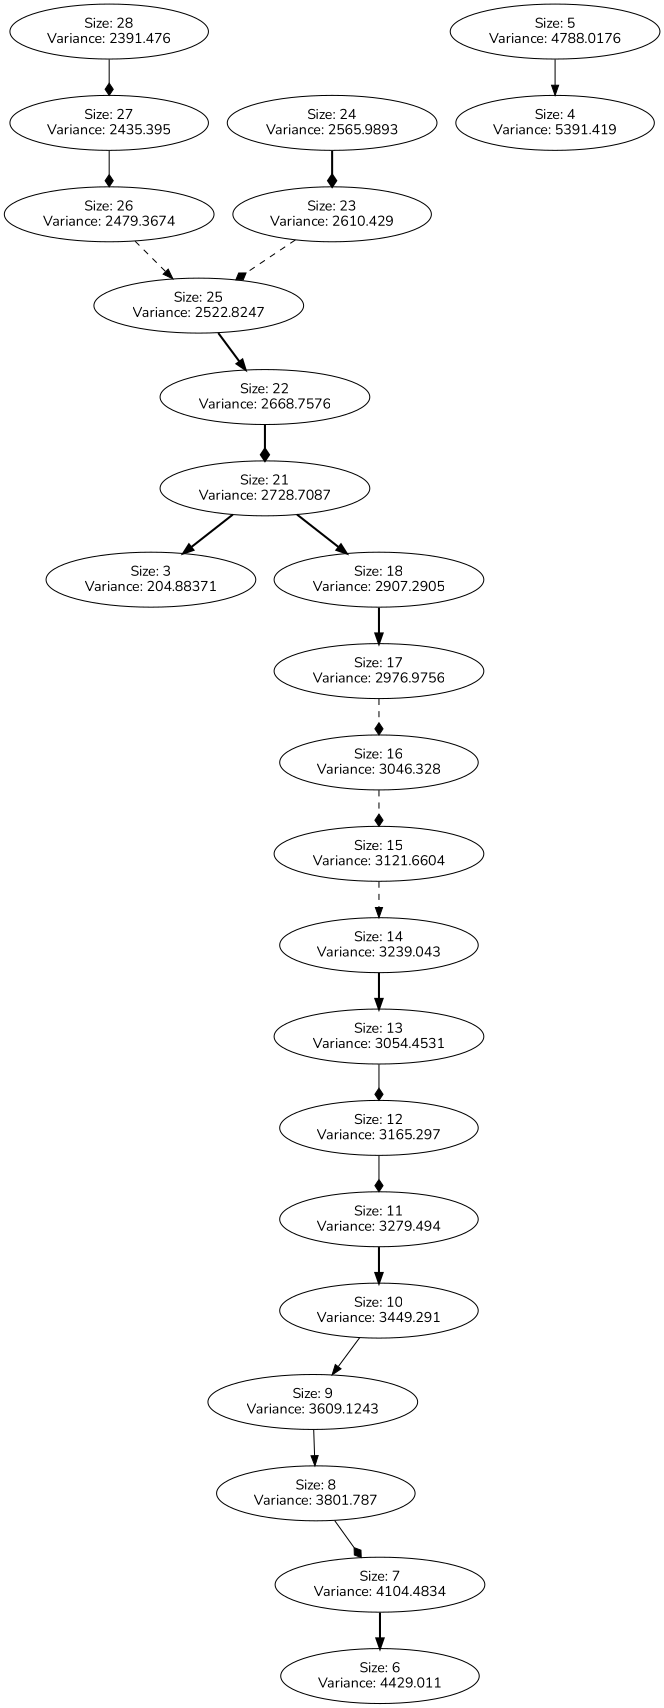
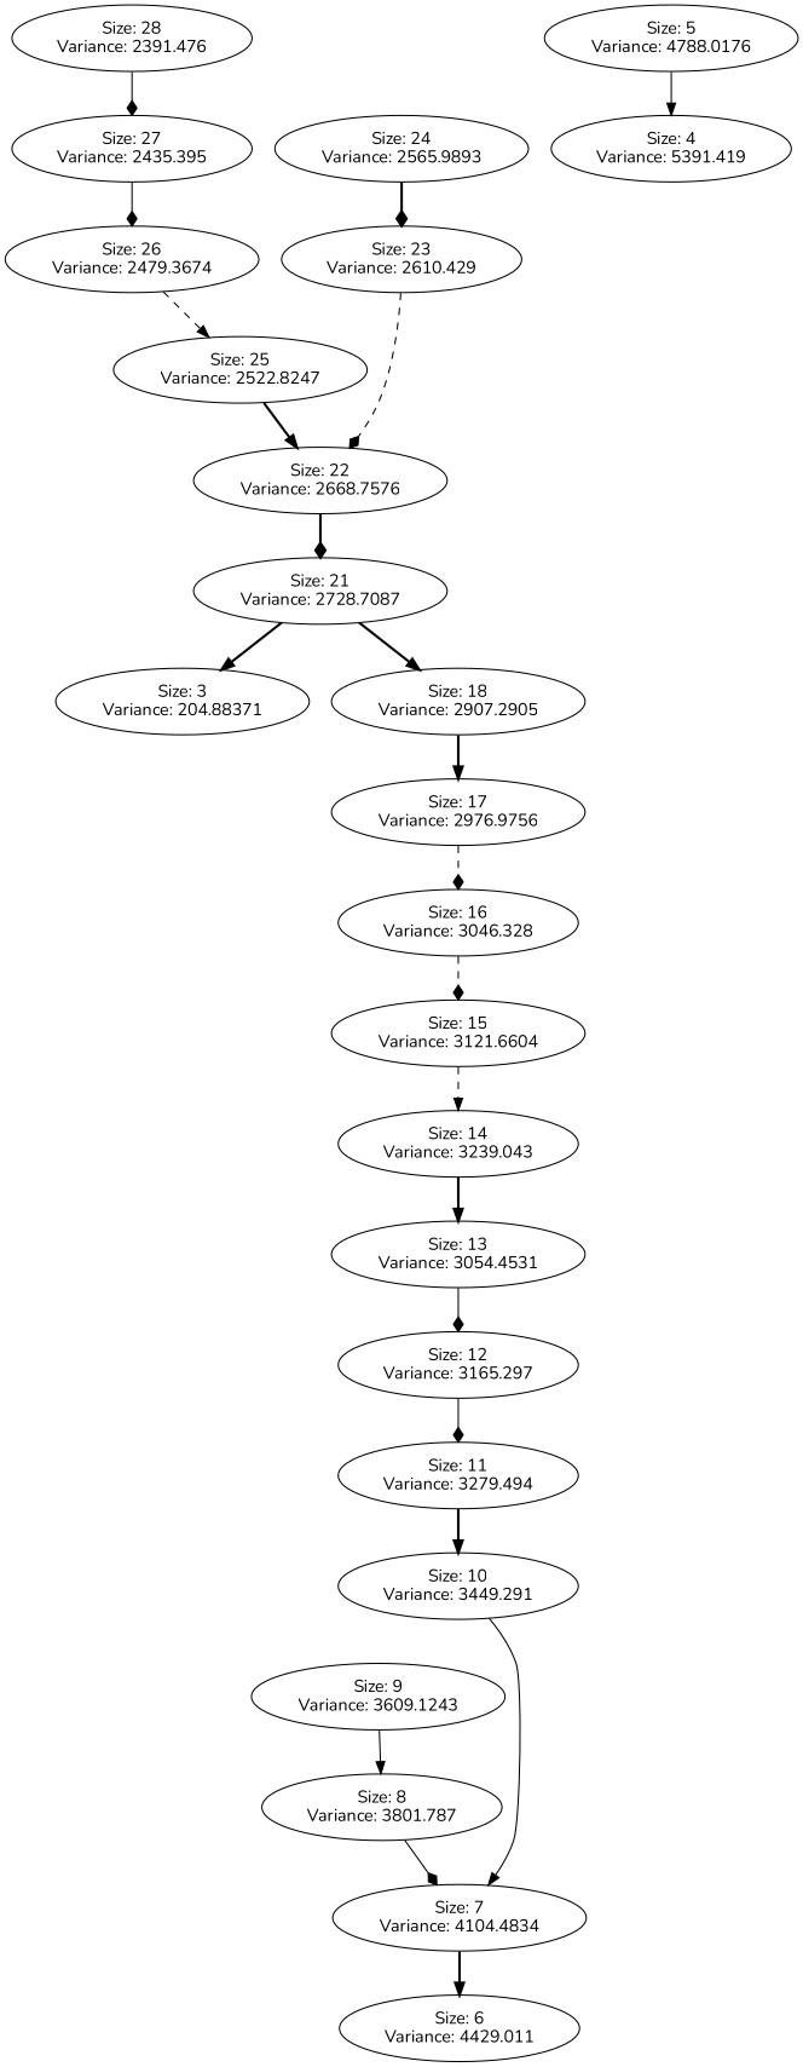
  digraph {
    L=21
    fontname=Nunito
    node [fontname=Nunito]
    edge [arrowhead=normal fontname=Nunito style=bold]
    "Size: 28\nVariance: 2391.476"
    "Size: 27\nVariance: 2435.395"
    "Size: 26\nVariance: 2479.3674"
    "Size: 25\nVariance: 2522.8247"
    "Size: 22\nVariance: 2668.7576"
    "Size: 24\nVariance: 2565.9893"
    "Size: 23\nVariance: 2610.429"
    "Size: 21\nVariance: 2728.7087"
    "Size: 3\nVariance: 204.88371"
    "Size: 18\nVariance: 2907.2905"
    "Size: 17\nVariance: 2976.9756"
    "Size: 16\nVariance: 3046.328"
    "Size: 15\nVariance: 3121.6604"
    "Size: 14\nVariance: 3239.043"
    "Size: 13\nVariance: 3054.4531"
    "Size: 12\nVariance: 3165.297"
    "Size: 11\nVariance: 3279.494"
    "Size: 10\nVariance: 3449.291"
    "Size: 9\nVariance: 3609.1243"
    "Size: 8\nVariance: 3801.787"
    "Size: 7\nVariance: 4104.4834"
    "Size: 6\nVariance: 4429.011"
    "Size: 5\nVariance: 4788.0176"
    "Size: 4\nVariance: 5391.419"
    "Size: 28\nVariance: 2391.476" -> "Size: 27\nVariance: 2435.395" [arrowhead=diamond style=solid]
    "Size: 27\nVariance: 2435.395" -> "Size: 26\nVariance: 2479.3674" [arrowhead=diamond style=solid]
    "Size: 26\nVariance: 2479.3674" -> "Size: 25\nVariance: 2522.8247" [style=dashed]
    "Size: 25\nVariance: 2522.8247" -> "Size: 22\nVariance: 2668.7576"
    "Size: 22\nVariance: 2668.7576" -> "Size: 21\nVariance: 2728.7087" [arrowhead=diamond]
    "Size: 24\nVariance: 2565.9893" -> "Size: 23\nVariance: 2610.429" [arrowhead=diamond]
-   "Size: 23\nVariance: 2610.429" -> "Size: 25\nVariance: 2522.8247" [arrowhead=diamond style=dashed]
+   "Size: 23\nVariance: 2610.429" -> "Size: 22\nVariance: 2668.7576" [arrowhead=diamond style=dashed]
    "Size: 21\nVariance: 2728.7087" -> "Size: 3\nVariance: 204.88371"
    "Size: 21\nVariance: 2728.7087" -> "Size: 18\nVariance: 2907.2905"
    "Size: 18\nVariance: 2907.2905" -> "Size: 17\nVariance: 2976.9756"
    "Size: 17\nVariance: 2976.9756" -> "Size: 16\nVariance: 3046.328" [arrowhead=diamond style=dashed]
    "Size: 16\nVariance: 3046.328" -> "Size: 15\nVariance: 3121.6604" [arrowhead=diamond style=dashed]
    "Size: 15\nVariance: 3121.6604" -> "Size: 14\nVariance: 3239.043" [style=dashed]
    "Size: 14\nVariance: 3239.043" -> "Size: 13\nVariance: 3054.4531"
    "Size: 13\nVariance: 3054.4531" -> "Size: 12\nVariance: 3165.297" [arrowhead=diamond style=solid]
    "Size: 12\nVariance: 3165.297" -> "Size: 11\nVariance: 3279.494" [arrowhead=diamond style=solid]
    "Size: 11\nVariance: 3279.494" -> "Size: 10\nVariance: 3449.291"
-   "Size: 10\nVariance: 3449.291" -> "Size: 9\nVariance: 3609.1243" [style=solid]
+   "Size: 10\nVariance: 3449.291" -> "Size: 7\nVariance: 4104.4834" [style=solid]
    "Size: 9\nVariance: 3609.1243" -> "Size: 8\nVariance: 3801.787" [style=solid]
    "Size: 8\nVariance: 3801.787" -> "Size: 7\nVariance: 4104.4834" [arrowhead=diamond style=solid]
    "Size: 7\nVariance: 4104.4834" -> "Size: 6\nVariance: 4429.011"
    "Size: 5\nVariance: 4788.0176" -> "Size: 4\nVariance: 5391.419" [style=solid]
  }
